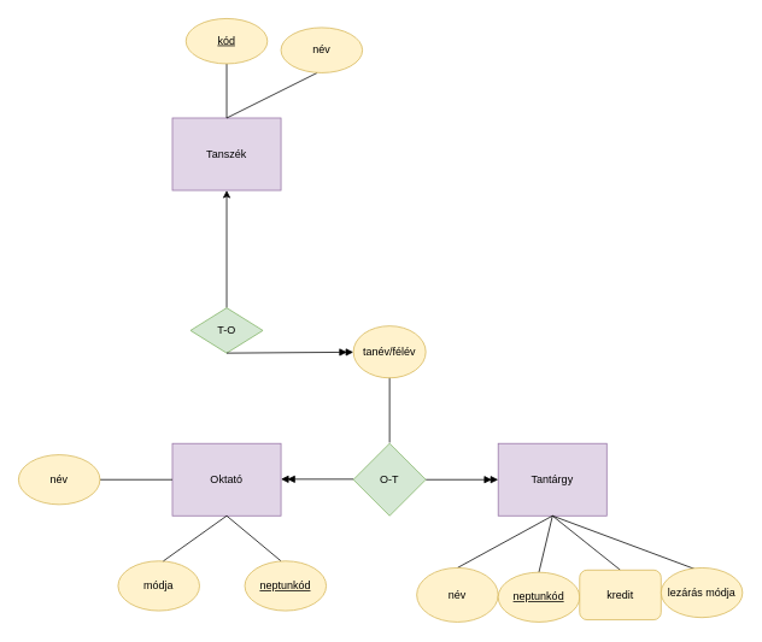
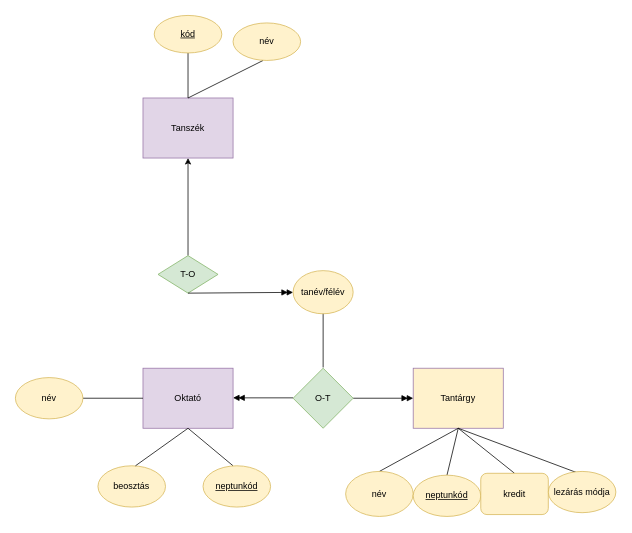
  <mxCell id="0" />
  <mxCell id="1" parent="0" />
  <mxCell id="2" value="Tanszék" style="rounded=0;whiteSpace=wrap;html=1;fillColor=#e1d5e7;strokeColor=#9673a6;" parent="1" vertex="1"><mxGeometry x="190" y="130" width="120" height="80" as="geometry" /></mxCell>
  <mxCell id="3" value="Oktató" style="rounded=0;whiteSpace=wrap;html=1;fillColor=#e1d5e7;strokeColor=#9673a6;" parent="1" vertex="1"><mxGeometry x="190" y="490" width="120" height="80" as="geometry" /></mxCell>
  <mxCell id="4" value="" style="endArrow=none;html=1;rounded=0;exitX=0.5;exitY=1;exitDx=0;exitDy=0;endFill=0;startArrow=classic;startFill=1;" parent="1" source="2" edge="1"><mxGeometry width="50" height="50" relative="1" as="geometry"><mxPoint x="130" y="340" as="sourcePoint" /><mxPoint x="250" y="340" as="targetPoint" /><Array as="points" /></mxGeometry></mxCell>
  <mxCell id="5" value="T-O" style="rhombus;whiteSpace=wrap;html=1;fillColor=#d5e8d4;strokeColor=#82b366;" parent="1" vertex="1"><mxGeometry x="210" y="340" width="80" height="50" as="geometry" /></mxCell>
  <mxCell id="6" value="" style="endArrow=doubleBlock;html=1;rounded=0;endFill=1;startArrow=none;startFill=0;exitX=0.5;exitY=1;exitDx=0;exitDy=0;" parent="1" source="5" target="30" edge="1"><mxGeometry width="50" height="50" relative="1" as="geometry"><mxPoint x="250" y="410" as="sourcePoint" /><mxPoint x="300" y="420" as="targetPoint" /></mxGeometry></mxCell>
- <mxCell id="7" value="Tantárgy" style="rounded=0;whiteSpace=wrap;html=1;fillColor=#e1d5e7;strokeColor=#9673a6;" parent="1" vertex="1"><mxGeometry x="550" y="490" width="120" height="80" as="geometry" /></mxCell>
+ <mxCell id="7" value="Tantárgy" style="rounded=0;whiteSpace=wrap;html=1;fillColor=#fff2cc;strokeColor=#9673a6;" parent="1" vertex="1"><mxGeometry x="550" y="490" width="120" height="80" as="geometry" /></mxCell>
  <mxCell id="8" value="" style="endArrow=doubleBlock;html=1;rounded=0;entryX=0;entryY=0.5;entryDx=0;entryDy=0;exitX=1;exitY=0.5;exitDx=0;exitDy=0;endFill=1;" parent="1" source="9" target="7" edge="1"><mxGeometry width="50" height="50" relative="1" as="geometry"><mxPoint x="430" y="530" as="sourcePoint" /><mxPoint x="480" y="480" as="targetPoint" /></mxGeometry></mxCell>
  <mxCell id="9" value="O-T" style="rhombus;whiteSpace=wrap;html=1;fillColor=#d5e8d4;strokeColor=#82b366;" parent="1" vertex="1"><mxGeometry x="390" y="490" width="80" height="80" as="geometry" /></mxCell>
  <mxCell id="10" value="" style="endArrow=none;html=1;rounded=0;entryX=0;entryY=0.5;entryDx=0;entryDy=0;exitX=1;exitY=0.5;exitDx=0;exitDy=0;startArrow=doubleBlock;startFill=1;endFill=0;" parent="1" edge="1"><mxGeometry width="50" height="50" relative="1" as="geometry"><mxPoint x="310" y="529.5" as="sourcePoint" /><mxPoint x="390" y="529.5" as="targetPoint" /></mxGeometry></mxCell>
  <mxCell id="11" value="" style="endArrow=none;html=1;rounded=0;" parent="1" edge="1"><mxGeometry width="50" height="50" relative="1" as="geometry"><mxPoint x="250" y="130" as="sourcePoint" /><mxPoint x="350" y="80" as="targetPoint" /></mxGeometry></mxCell>
  <mxCell id="12" value="" style="endArrow=none;html=1;rounded=0;exitX=0.5;exitY=0;exitDx=0;exitDy=0;" parent="1" source="2" edge="1"><mxGeometry width="50" height="50" relative="1" as="geometry"><mxPoint x="225" y="120" as="sourcePoint" /><mxPoint x="250" y="70" as="targetPoint" /></mxGeometry></mxCell>
  <mxCell id="13" value="&lt;u&gt;kód&lt;/u&gt;" style="ellipse;whiteSpace=wrap;html=1;fillColor=#fff2cc;strokeColor=#d6b656;" parent="1" vertex="1"><mxGeometry x="205" y="20" width="90" height="50" as="geometry" /></mxCell>
  <mxCell id="14" value="név" style="ellipse;whiteSpace=wrap;html=1;fillColor=#fff2cc;strokeColor=#d6b656;" parent="1" vertex="1"><mxGeometry x="310" y="30" width="90" height="50" as="geometry" /></mxCell>
  <mxCell id="15" value="" style="endArrow=none;html=1;rounded=0;" parent="1" edge="1"><mxGeometry width="50" height="50" relative="1" as="geometry"><mxPoint x="110" y="530" as="sourcePoint" /><mxPoint x="190" y="530" as="targetPoint" /></mxGeometry></mxCell>
  <mxCell id="16" value="név" style="ellipse;whiteSpace=wrap;html=1;fillColor=#fff2cc;strokeColor=#d6b656;" parent="1" vertex="1"><mxGeometry x="20" y="502.5" width="90" height="55" as="geometry" /></mxCell>
- <mxCell id="17" value="módja" style="ellipse;whiteSpace=wrap;html=1;fillColor=#fff2cc;strokeColor=#d6b656;" parent="1" vertex="1"><mxGeometry x="130" y="620" width="90" height="55" as="geometry" /></mxCell>
+ <mxCell id="17" value="beosztás" style="ellipse;whiteSpace=wrap;html=1;fillColor=#fff2cc;strokeColor=#d6b656;" parent="1" vertex="1"><mxGeometry x="130" y="620" width="90" height="55" as="geometry" /></mxCell>
  <mxCell id="18" value="" style="endArrow=none;html=1;rounded=0;entryX=0.5;entryY=1;entryDx=0;entryDy=0;" parent="1" target="3" edge="1"><mxGeometry width="50" height="50" relative="1" as="geometry"><mxPoint x="180" y="620" as="sourcePoint" /><mxPoint x="230" y="570" as="targetPoint" /></mxGeometry></mxCell>
  <mxCell id="19" value="" style="endArrow=none;html=1;rounded=0;entryX=0.5;entryY=1;entryDx=0;entryDy=0;" parent="1" target="3" edge="1"><mxGeometry width="50" height="50" relative="1" as="geometry"><mxPoint x="310" y="620" as="sourcePoint" /><mxPoint x="260" y="580" as="targetPoint" /></mxGeometry></mxCell>
  <mxCell id="20" value="&lt;u&gt;neptunkód&lt;/u&gt;" style="ellipse;whiteSpace=wrap;html=1;fillColor=#fff2cc;strokeColor=#d6b656;" parent="1" vertex="1"><mxGeometry x="270" y="620" width="90" height="55" as="geometry" /></mxCell>
  <mxCell id="21" value="" style="endArrow=none;html=1;rounded=0;exitX=0.5;exitY=0;exitDx=0;exitDy=0;" parent="1" source="24" edge="1"><mxGeometry width="50" height="50" relative="1" as="geometry"><mxPoint x="540" y="630" as="sourcePoint" /><mxPoint x="610" y="570" as="targetPoint" /></mxGeometry></mxCell>
  <mxCell id="22" value="" style="endArrow=none;html=1;rounded=0;entryX=0.5;entryY=1;entryDx=0;entryDy=0;exitX=0.5;exitY=0;exitDx=0;exitDy=0;" parent="1" source="25" target="7" edge="1"><mxGeometry width="50" height="50" relative="1" as="geometry"><mxPoint x="610" y="630" as="sourcePoint" /><mxPoint x="620" y="580" as="targetPoint" /></mxGeometry></mxCell>
  <mxCell id="23" value="" style="endArrow=none;html=1;rounded=0;exitX=0.5;exitY=0;exitDx=0;exitDy=0;" parent="1" source="26" edge="1"><mxGeometry width="50" height="50" relative="1" as="geometry"><mxPoint x="710" y="630" as="sourcePoint" /><mxPoint x="610" y="570" as="targetPoint" /></mxGeometry></mxCell>
  <mxCell id="24" value="név" style="ellipse;whiteSpace=wrap;html=1;fillColor=#fff2cc;strokeColor=#d6b656;" parent="1" vertex="1"><mxGeometry x="460" y="627.5" width="90" height="60" as="geometry" /></mxCell>
  <mxCell id="25" value="&lt;u&gt;neptunkód&lt;/u&gt;" style="ellipse;whiteSpace=wrap;html=1;fillColor=#fff2cc;strokeColor=#d6b656;" parent="1" vertex="1"><mxGeometry x="550" y="632.5" width="90" height="55" as="geometry" /></mxCell>
  <mxCell id="26" value="kredit" style="whiteSpace=wrap;html=1;fillColor=#fff2cc;strokeColor=#d6b656;rounded=1;" parent="1" vertex="1"><mxGeometry x="640" y="630" width="90" height="55" as="geometry" /></mxCell>
  <mxCell id="27" value="" style="endArrow=none;html=1;rounded=0;entryX=0.433;entryY=0.036;entryDx=0;entryDy=0;entryPerimeter=0;" parent="1" target="28" edge="1"><mxGeometry width="50" height="50" relative="1" as="geometry"><mxPoint x="610" y="570" as="sourcePoint" /><mxPoint x="740" y="620" as="targetPoint" /></mxGeometry></mxCell>
  <mxCell id="28" value="lezárás módja" style="ellipse;whiteSpace=wrap;html=1;fillColor=#fff2cc;strokeColor=#d6b656;" parent="1" vertex="1"><mxGeometry x="730" y="627.5" width="90" height="55" as="geometry" /></mxCell>
  <mxCell id="29" value="" style="endArrow=none;html=1;rounded=0;entryX=0;entryY=0.5;entryDx=0;entryDy=0;" edge="1" parent="1"><mxGeometry width="50" height="50" relative="1" as="geometry"><mxPoint x="430" y="410" as="sourcePoint" /><mxPoint x="430" y="489" as="targetPoint" /></mxGeometry></mxCell>
  <mxCell id="30" value="tanév/félév" style="ellipse;whiteSpace=wrap;html=1;fillColor=#fff2cc;strokeColor=#d6b656;" vertex="1" parent="1"><mxGeometry x="390" y="360" width="80" height="57.5" as="geometry" /></mxCell>
